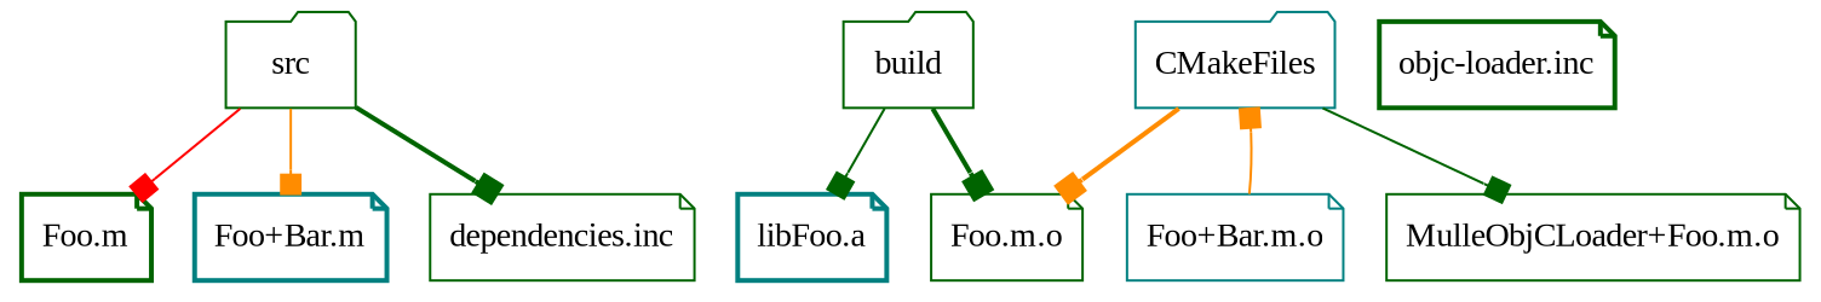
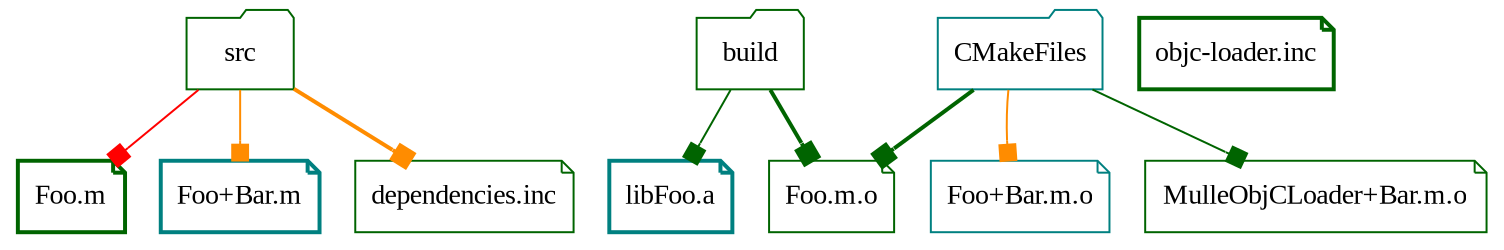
  digraph {
    fontname="Liberation Serif"
    node [color=darkgreen fontname="Liberation Serif" shape=note]
    edge [arrowhead=box color=darkgreen fontname="Liberation Serif" style=solid]
    src [shape=folder]
    "Foo.m" [penwidth=2]
    "Foo+Bar.m" [color=teal penwidth=2]
    "dependencies.inc"
    build [shape=folder]
    "libFoo.a" [color=teal penwidth=2]
    "Foo.m.o"
    CMakeFiles [color=teal shape=folder]
    "Foo+Bar.m.o" [color=teal]
-   "MulleObjCLoader+Foo.m.o"
+   "MulleObjCLoader+Foo.m.o" [label="MulleObjCLoader+Bar.m.o"]
    "objc-loader.inc" [penwidth=2]
    src -> "Foo.m" [color=red]
    src -> "Foo+Bar.m" [color=darkorange]
-   src -> "dependencies.inc" [style=bold]
+   src -> "dependencies.inc" [color=darkorange style=bold]
    build -> "libFoo.a"
    build -> "Foo.m.o" [style=bold]
-   CMakeFiles -> "Foo.m.o" [color=darkorange style=bold]
-   "Foo+Bar.m.o" -> CMakeFiles [color=darkorange]
+   CMakeFiles -> "Foo.m.o" [style=bold]
+   CMakeFiles -> "Foo+Bar.m.o" [color=darkorange]
    CMakeFiles -> "MulleObjCLoader+Foo.m.o"
  }
